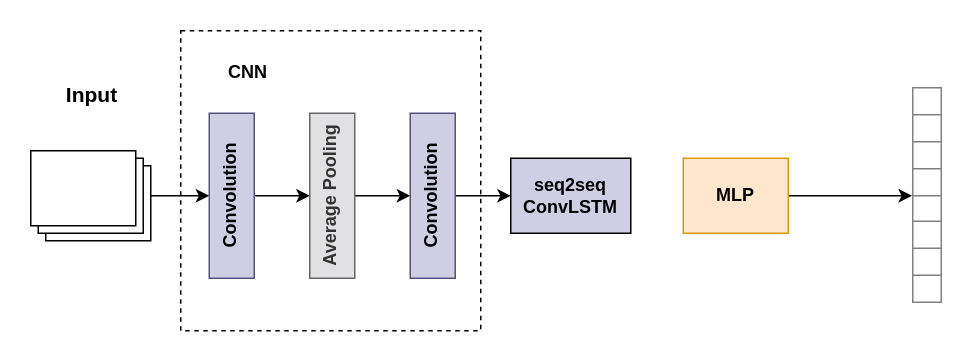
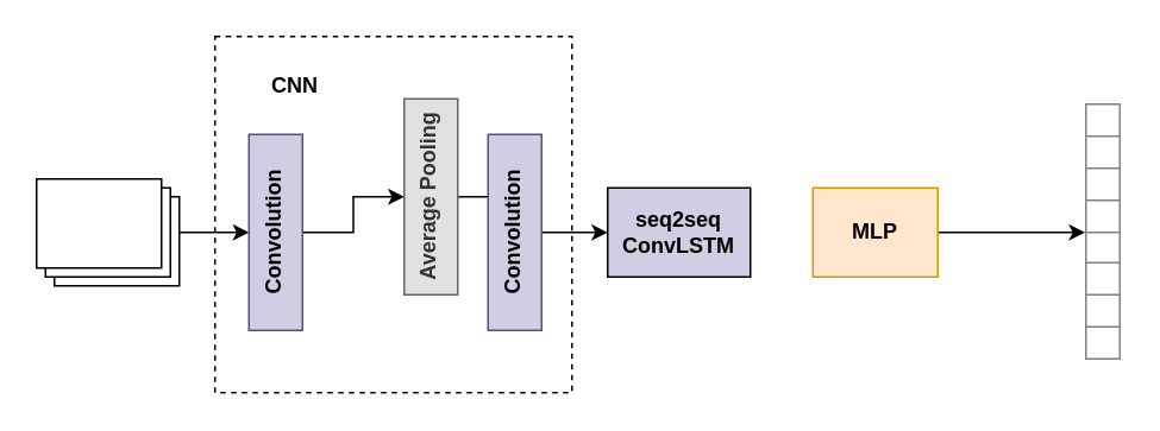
  <mxCell id="0" />
  <mxCell id="1" parent="0" />
  <mxCell id="2" value="" style="rounded=0;whiteSpace=wrap;html=1;dashed=1;fillColor=none;" vertex="1" parent="1"><mxGeometry x="120" y="20" width="200" height="200" as="geometry" /></mxCell>
  <mxCell id="3" value="" style="edgeStyle=orthogonalEdgeStyle;rounded=0;orthogonalLoop=1;jettySize=auto;html=1;" parent="1" source="4" target="11" edge="1"><mxGeometry relative="1" as="geometry" /></mxCell>
  <mxCell id="4" value="" style="verticalLabelPosition=bottom;verticalAlign=top;html=1;shape=mxgraph.basic.layered_rect;dx=10;outlineConnect=0;" parent="1" vertex="1"><mxGeometry x="20" y="100" width="80" height="60" as="geometry" /></mxCell>
  <mxCell id="5" value="&lt;b&gt;seq2seq ConvLSTM&lt;/b&gt;&lt;br&gt;" style="rounded=0;whiteSpace=wrap;html=1;fillColor=#d0cee2;strokeColor=#000000;" parent="1" vertex="1"><mxGeometry x="340" y="105" width="80" height="50" as="geometry" /></mxCell>
- <mxCell id="6" value="&lt;b&gt;&lt;font style=&quot;font-size: 14px&quot;&gt;Input&lt;br&gt;&lt;/font&gt;&lt;/b&gt;" style="text;html=1;strokeColor=none;fillColor=none;align=center;verticalAlign=middle;whiteSpace=wrap;rounded=0;" parent="1" vertex="1"><mxGeometry x="41" y="52.5" width="40" height="20" as="geometry" /></mxCell>
  <mxCell id="7" value="" style="edgeStyle=orthogonalEdgeStyle;rounded=0;orthogonalLoop=1;jettySize=auto;html=1;entryX=0;entryY=0.5;entryDx=0;entryDy=0;" edge="1" parent="1" source="8" target="9"><mxGeometry relative="1" as="geometry"><mxPoint x="640" y="130" as="targetPoint" /></mxGeometry></mxCell>
  <mxCell id="8" value="&lt;b&gt;MLP&lt;/b&gt;&lt;br&gt;" style="rounded=0;whiteSpace=wrap;html=1;fillColor=#ffe6cc;strokeColor=#d79b00;" parent="1" vertex="1"><mxGeometry x="455" y="105" width="70" height="50" as="geometry" /></mxCell>
  <mxCell id="9" value="&lt;table border=&quot;1&quot; width=&quot;100%&quot; style=&quot;width: 100% ; height: 100% ; border-collapse: collapse&quot;&gt;&lt;tbody&gt;&lt;tr&gt;&lt;td&gt;&lt;br&gt;&lt;/td&gt;&lt;/tr&gt;&lt;tr&gt;&lt;td&gt;&lt;br&gt;&lt;/td&gt;&lt;/tr&gt;&lt;tr&gt;&lt;td&gt;&lt;br&gt;&lt;/td&gt;&lt;/tr&gt;&lt;tr&gt;&lt;td&gt;&lt;br&gt;&lt;/td&gt;&lt;/tr&gt;&lt;tr&gt;&lt;td&gt;&lt;br&gt;&lt;/td&gt;&lt;/tr&gt;&lt;tr&gt;&lt;td&gt;&lt;br&gt;&lt;/td&gt;&lt;/tr&gt;&lt;tr&gt;&lt;td&gt;&lt;br&gt;&lt;/td&gt;&lt;/tr&gt;&lt;tr&gt;&lt;td&gt;&lt;br&gt;&lt;/td&gt;&lt;/tr&gt;&lt;/tbody&gt;&lt;/table&gt;" style="text;html=1;strokeColor=none;fillColor=none;overflow=fill;" parent="1" vertex="1"><mxGeometry x="607.5" y="58" width="20" height="144" as="geometry" /></mxCell>
  <mxCell id="10" value="" style="edgeStyle=orthogonalEdgeStyle;rounded=0;orthogonalLoop=1;jettySize=auto;html=1;entryX=0;entryY=0.5;entryDx=0;entryDy=0;" edge="1" parent="1" source="11" target="13"><mxGeometry relative="1" as="geometry"><mxPoint x="249" y="130" as="targetPoint" /></mxGeometry></mxCell>
  <mxCell id="11" value="&lt;b&gt;Convolution&lt;br&gt;&lt;/b&gt;&lt;br&gt;" style="rounded=0;whiteSpace=wrap;html=1;fillColor=#d0cee2;strokeColor=#56517e;verticalAlign=top;horizontal=0;labelPosition=center;verticalLabelPosition=middle;align=center;" parent="1" vertex="1"><mxGeometry x="139" y="75" width="30" height="110" as="geometry" /></mxCell>
  <mxCell id="12" value="" style="edgeStyle=orthogonalEdgeStyle;rounded=0;orthogonalLoop=1;jettySize=auto;html=1;entryX=0;entryY=0.5;entryDx=0;entryDy=0;" edge="1" parent="1" source="13" target="15"><mxGeometry relative="1" as="geometry"><mxPoint x="316" y="130" as="targetPoint" /></mxGeometry></mxCell>
- <mxCell id="13" value="&lt;b&gt;Average Pooling&lt;/b&gt;&lt;br&gt;" style="rounded=0;whiteSpace=wrap;html=1;fillColor=#E1E0E2;strokeColor=#666666;verticalAlign=top;horizontal=0;labelPosition=center;verticalLabelPosition=middle;align=center;fontColor=#333333;" vertex="1" parent="1"><mxGeometry x="206" y="75" width="30" height="110" as="geometry" /></mxCell>
+ <mxCell id="13" value="&lt;b&gt;Average Pooling&lt;/b&gt;&lt;br&gt;" style="rounded=0;whiteSpace=wrap;html=1;fillColor=#E1E0E2;strokeColor=#666666;verticalAlign=top;horizontal=0;labelPosition=center;verticalLabelPosition=middle;align=center;fontColor=#333333;" vertex="1" parent="1"><mxGeometry x="226" y="55" width="30" height="110" as="geometry" /></mxCell>
  <mxCell id="14" value="" style="edgeStyle=orthogonalEdgeStyle;rounded=0;orthogonalLoop=1;jettySize=auto;html=1;" edge="1" parent="1" source="15" target="5"><mxGeometry relative="1" as="geometry" /></mxCell>
  <mxCell id="15" value="&lt;b&gt;Convolution&lt;br&gt;&lt;/b&gt;&lt;br&gt;" style="rounded=0;whiteSpace=wrap;html=1;fillColor=#d0cee2;strokeColor=#56517e;verticalAlign=top;horizontal=0;labelPosition=center;verticalLabelPosition=middle;align=center;" vertex="1" parent="1"><mxGeometry x="273" y="75" width="30" height="110" as="geometry" /></mxCell>
  <mxCell id="16" value="&lt;b&gt;CNN&lt;br&gt;&lt;/b&gt;&lt;br&gt;" style="text;html=1;resizable=0;points=[];autosize=1;align=left;verticalAlign=top;spacingTop=-4;" vertex="1" parent="1"><mxGeometry x="150" y="37.5" width="40" height="30" as="geometry" /></mxCell>
